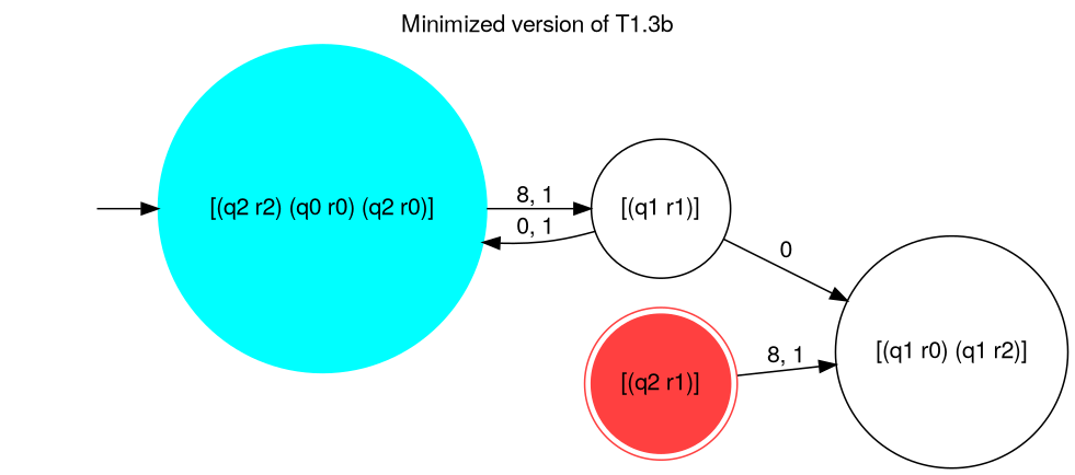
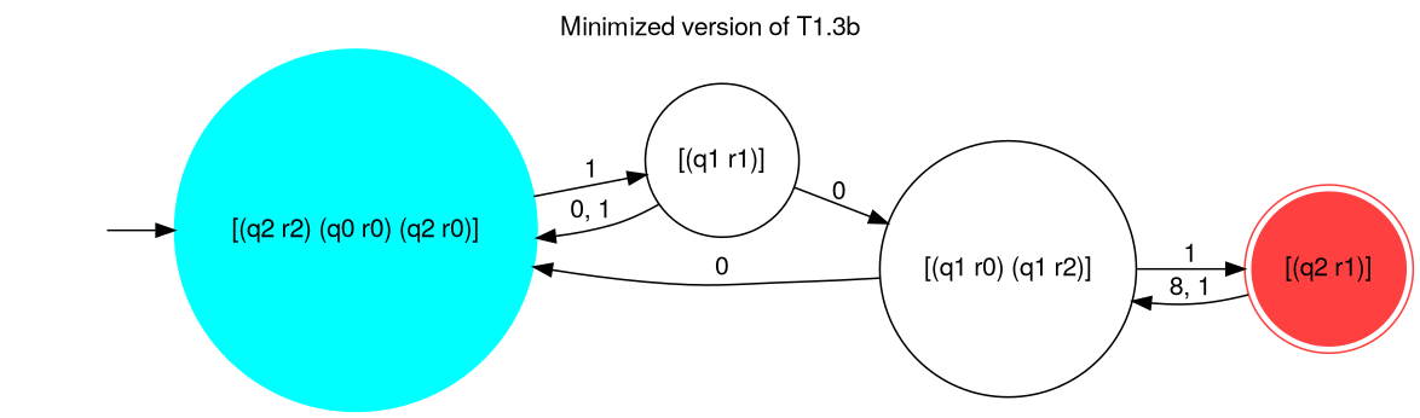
  digraph {
    fontname="Helvetica,Arial,sans-serif"
    label="Minimized version of T1.3b"
    labeljust=center
    labelloc=top
    rankdir=LR
    node [fontname="Helvetica,Arial,sans-serif" shape=circle]
    edge [fontname="Helvetica,Arial,sans-serif"]
    "" [shape=none]
    "[(q2 r2) (q0 r0) (q2 r0)]" [color=aqua style="rounded,filled"]
    "[(q1 r1)]"
    "[(q2 r1)]" [color=brown1 shape=doublecircle style="rounded,filled"]
    "[(q1 r0) (q1 r2)]"
    "" -> "[(q2 r2) (q0 r0) (q2 r0)]"
-   "[(q2 r2) (q0 r0) (q2 r0)]" -> "[(q1 r1)]" [label="8, 1"]
+   "[(q2 r2) (q0 r0) (q2 r0)]" -> "[(q1 r1)]" [label=1]
    "[(q1 r1)]" -> "[(q2 r2) (q0 r0) (q2 r0)]" [label="0, 1"]
    "[(q1 r1)]" -> "[(q1 r0) (q1 r2)]" [label=0]
    "[(q2 r1)]" -> "[(q1 r0) (q1 r2)]" [label="8, 1"]
+   "[(q1 r0) (q1 r2)]" -> "[(q2 r2) (q0 r0) (q2 r0)]" [label=0]
+   "[(q1 r0) (q1 r2)]" -> "[(q2 r1)]" [label=1]
  }
